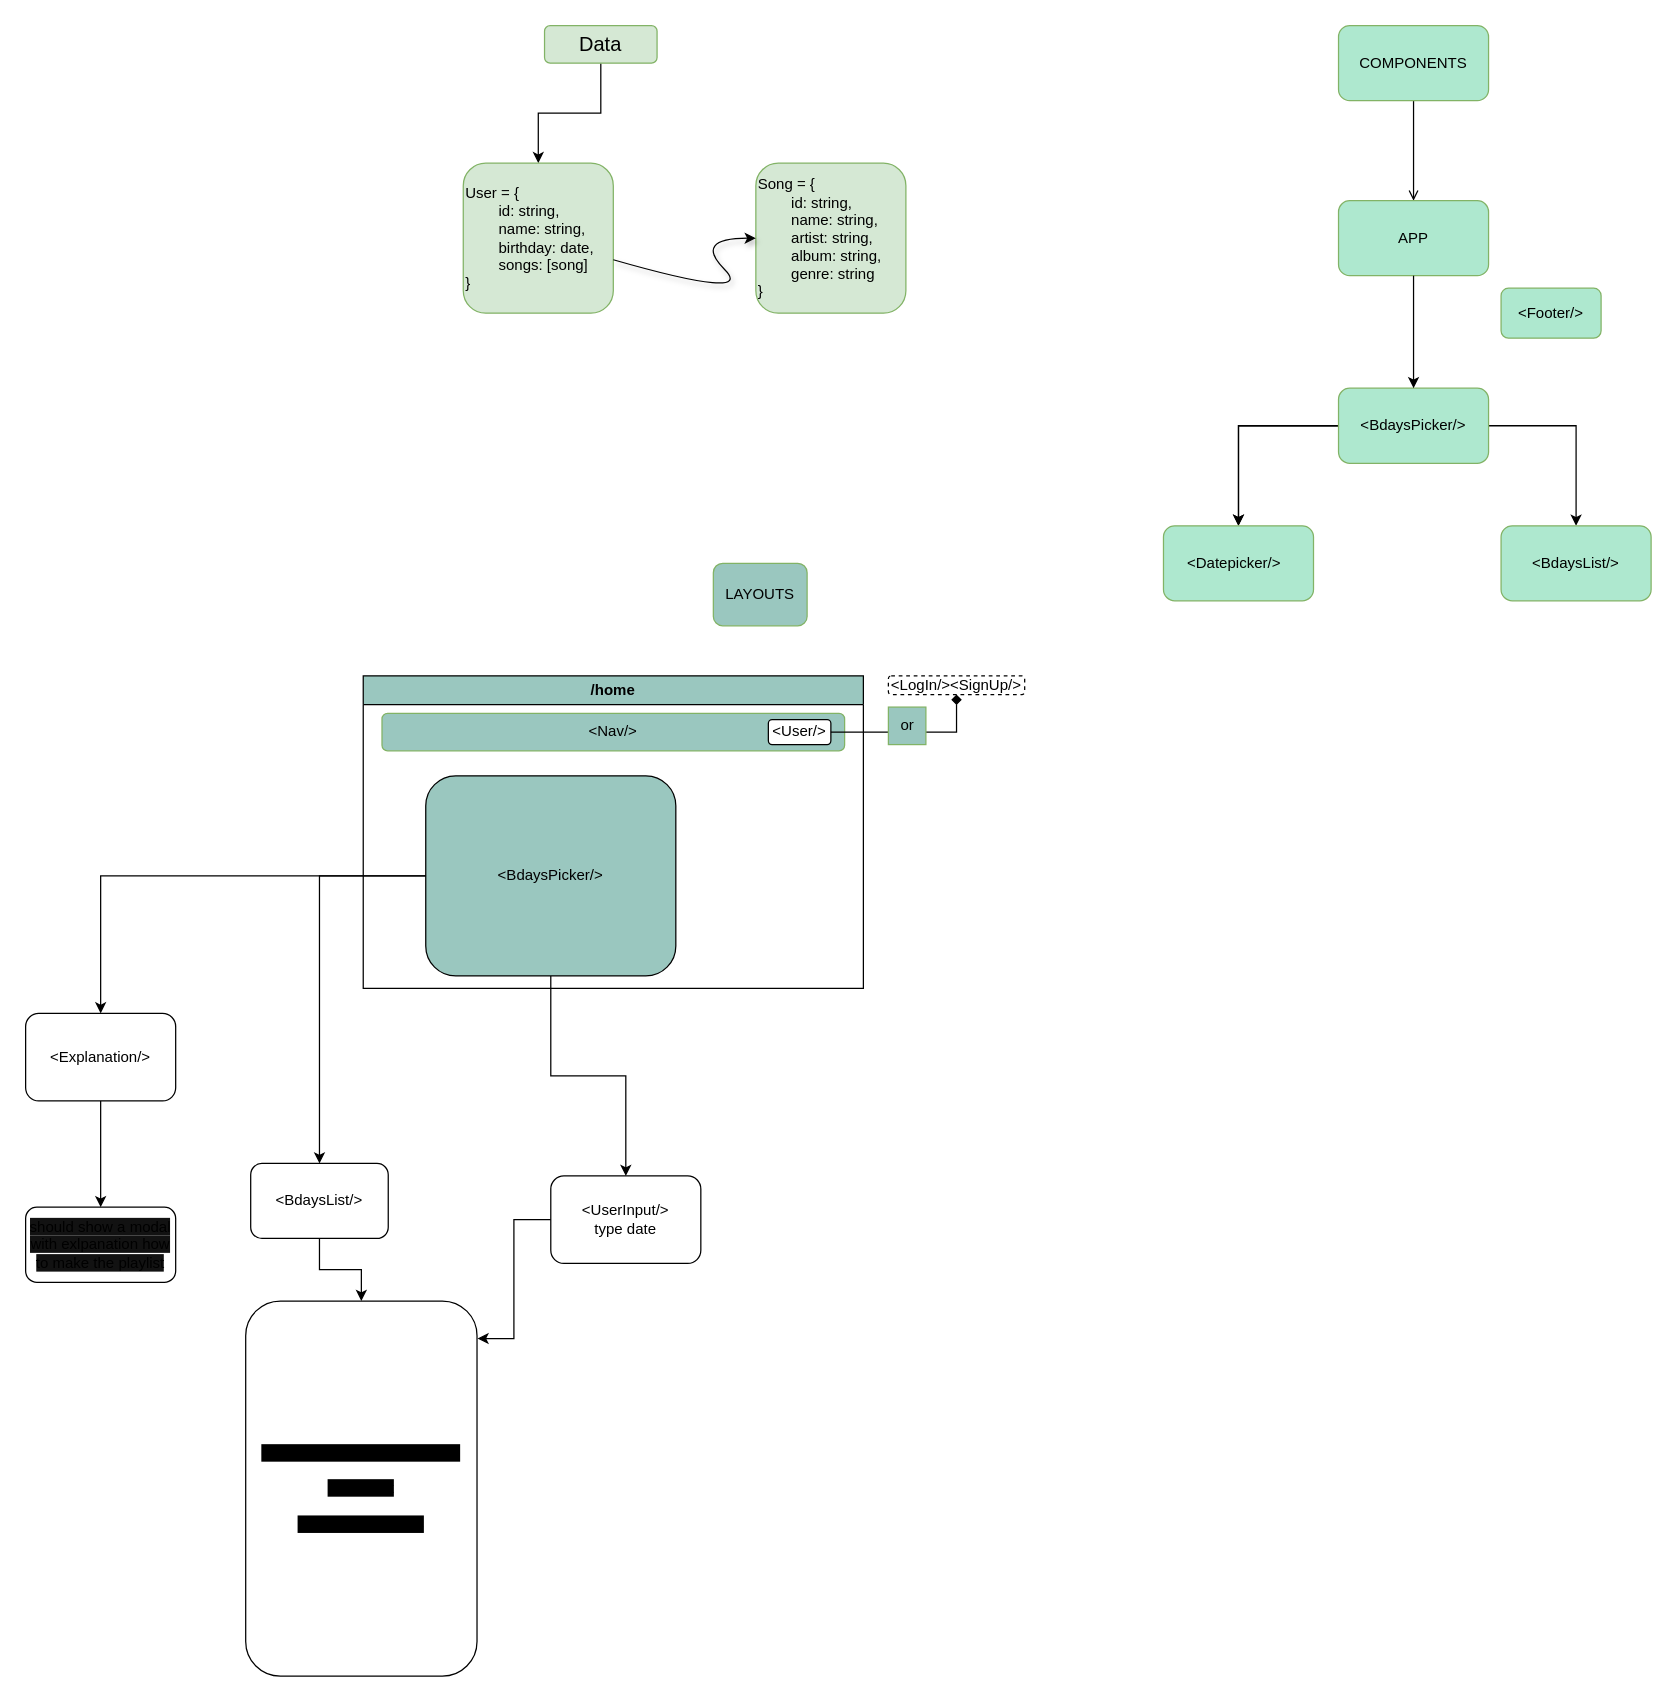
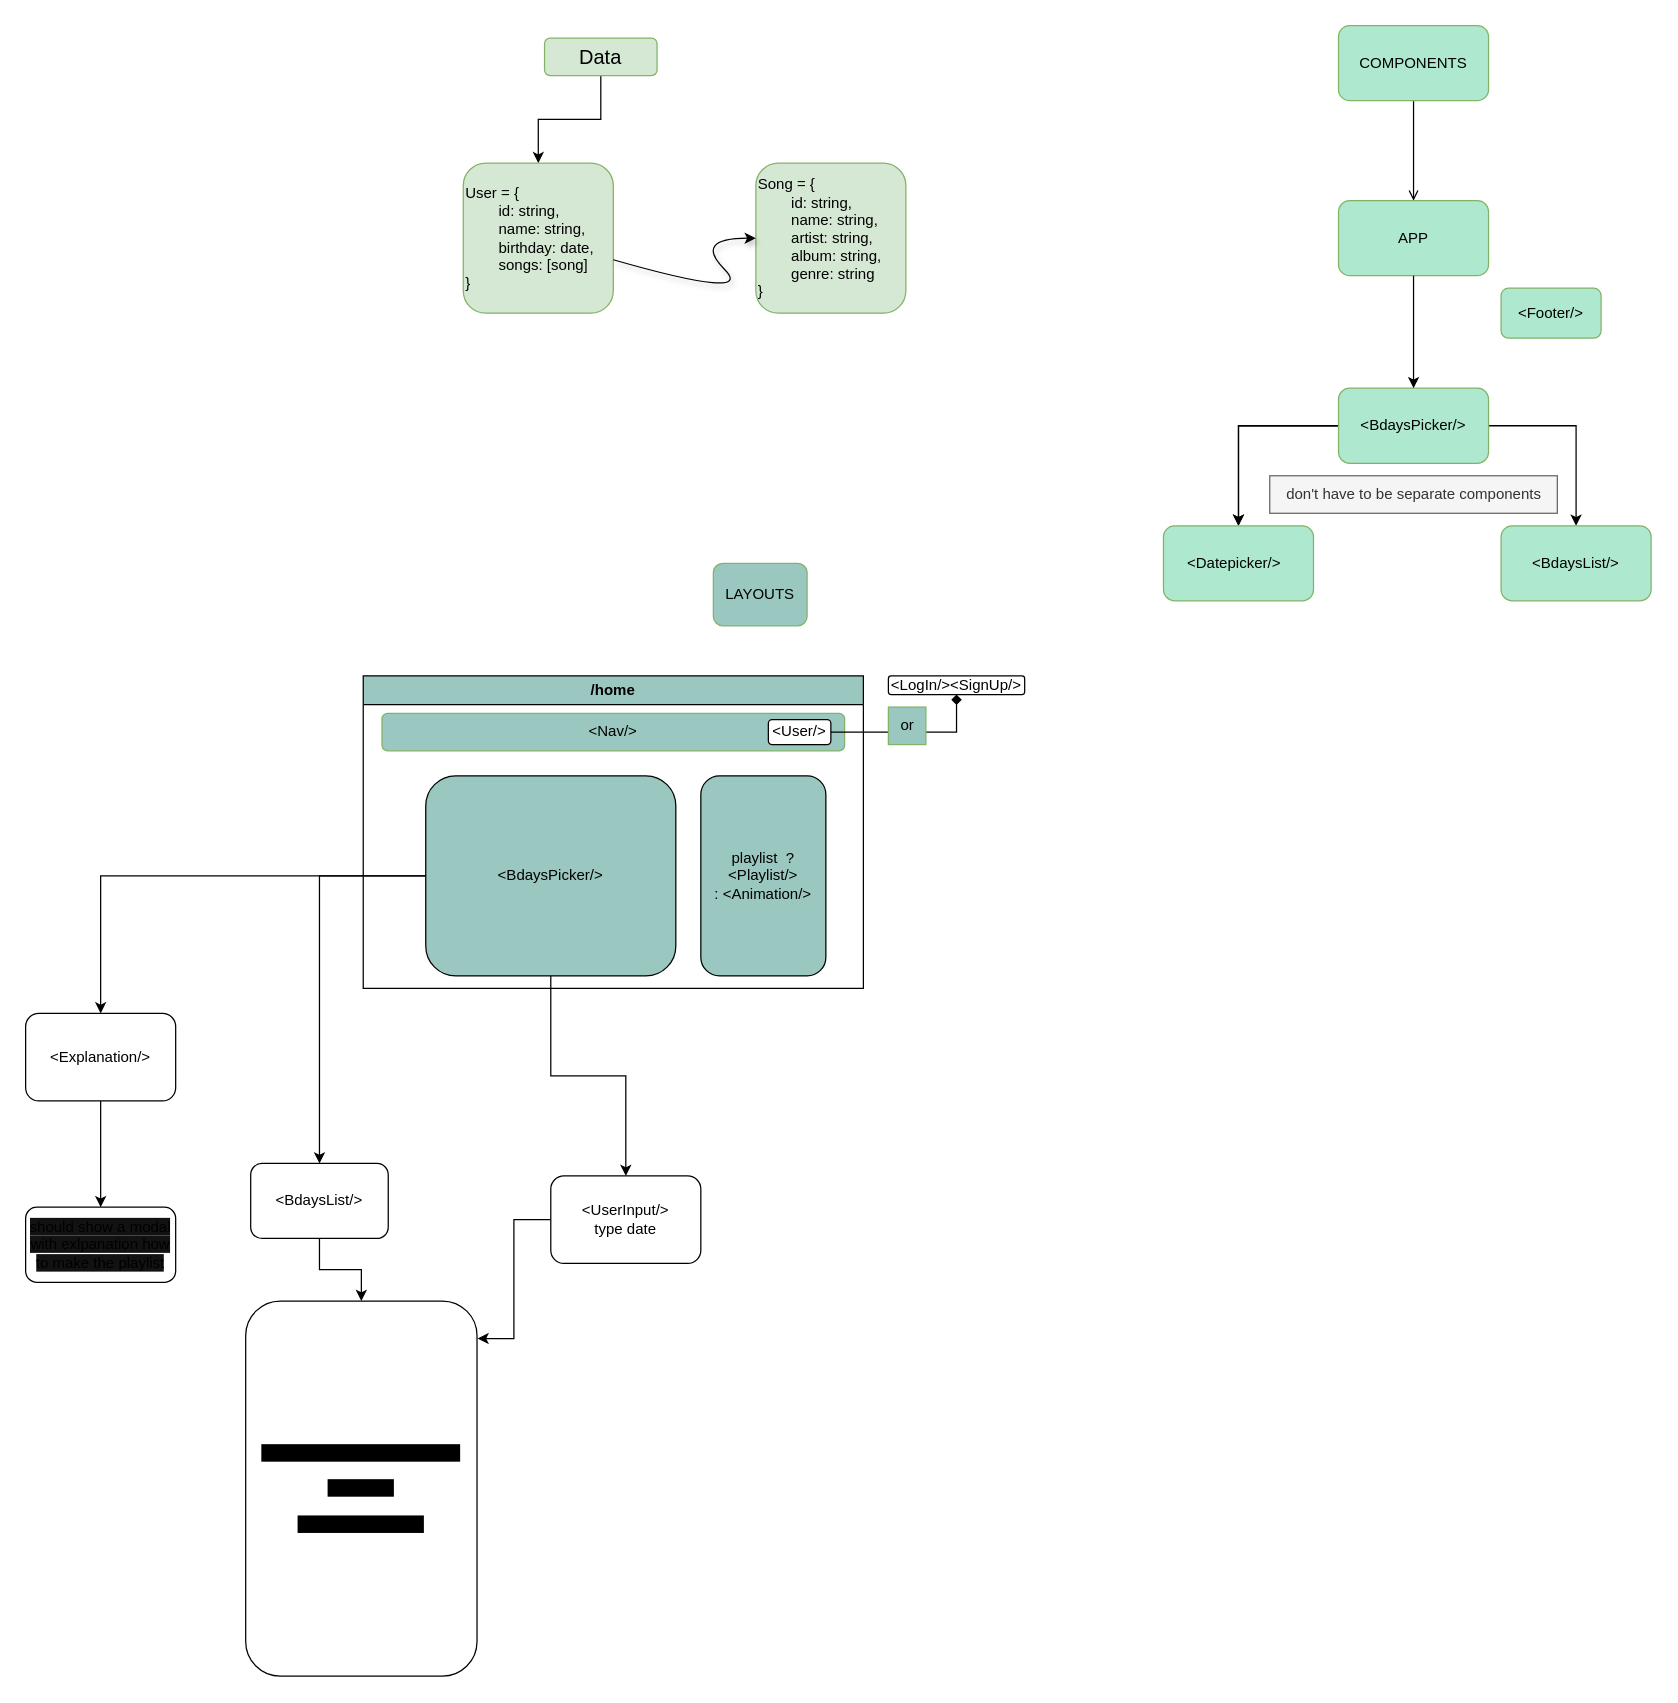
  <mxCell id="0" />
  <mxCell id="1" parent="0" />
  <mxCell id="2" value="" style="group" vertex="1" connectable="0" parent="1"><mxGeometry x="1070" y="20" width="120" height="200" as="geometry" /></mxCell>
  <mxCell id="3" value="" style="edgeStyle=orthogonalEdgeStyle;rounded=0;orthogonalLoop=1;jettySize=auto;html=1;endArrow=open;" edge="1" parent="2" source="4" target="5"><mxGeometry relative="1" as="geometry" /></mxCell>
  <mxCell id="4" value="COMPONENTS" style="rounded=1;whiteSpace=wrap;html=1;fillColor=#AEE8CF;strokeColor=#82b366;" vertex="1" parent="2"><mxGeometry width="120" height="60" as="geometry" /></mxCell>
  <mxCell id="5" value="APP" style="rounded=1;whiteSpace=wrap;html=1;fillColor=#AEE8CF;strokeColor=#82b366;" vertex="1" parent="2"><mxGeometry y="140" width="120" height="60" as="geometry" /></mxCell>
  <mxCell id="6" value="" style="group" vertex="1" connectable="0" parent="1"><mxGeometry x="370" y="20" width="354" height="230" as="geometry" /></mxCell>
  <mxCell id="7" value="" style="edgeStyle=orthogonalEdgeStyle;rounded=0;orthogonalLoop=1;jettySize=auto;html=1;" edge="1" parent="6" source="8" target="9"><mxGeometry relative="1" as="geometry" /></mxCell>
- <mxCell id="8" value="&lt;font style=&quot;font-size: 16px;&quot;&gt;Data&lt;/font&gt;" style="rounded=1;whiteSpace=wrap;html=1;fillColor=#d5e8d4;strokeColor=#82b366;" vertex="1" parent="6"><mxGeometry x="65" width="90" height="30" as="geometry" /></mxCell>
+ <mxCell id="8" value="&lt;font style=&quot;font-size: 16px;&quot;&gt;Data&lt;/font&gt;" style="rounded=1;whiteSpace=wrap;html=1;fillColor=#d5e8d4;strokeColor=#82b366;" vertex="1" parent="6"><mxGeometry x="65" y="10" width="90" height="30" as="geometry" /></mxCell>
  <mxCell id="9" value="User = {&lt;div&gt;&lt;span style=&quot;white-space: pre;&quot;&gt;&#09;&lt;/span&gt;id: string,&lt;/div&gt;&lt;div&gt;&lt;span style=&quot;white-space: pre;&quot;&gt;&#09;&lt;/span&gt;name: string,&lt;/div&gt;&lt;div&gt;&lt;span style=&quot;white-space: pre;&quot;&gt;&#09;&lt;/span&gt;birthday: date,&lt;/div&gt;&lt;div&gt;&lt;span style=&quot;white-space: pre;&quot;&gt;&#09;&lt;/span&gt;songs: [song]&lt;/div&gt;&lt;div&gt;}&lt;/div&gt;" style="whiteSpace=wrap;html=1;fillColor=#d5e8d4;strokeColor=#82b366;rounded=1;align=left;" vertex="1" parent="6"><mxGeometry y="110" width="120" height="120" as="geometry" /></mxCell>
  <mxCell id="10" value="Song = {&lt;div&gt;&lt;span style=&quot;white-space: pre;&quot;&gt;&#09;&lt;/span&gt;id: string,&lt;/div&gt;&lt;div&gt;&lt;span style=&quot;white-space: pre;&quot;&gt;&#09;&lt;/span&gt;name: string,&lt;/div&gt;&lt;div&gt;&lt;span style=&quot;white-space: pre;&quot;&gt;&#09;&lt;/span&gt;artist: string,&lt;/div&gt;&lt;div&gt;&lt;span style=&quot;white-space: pre;&quot;&gt;&#09;&lt;/span&gt;album: string,&lt;/div&gt;&lt;div&gt;&lt;span style=&quot;white-space: pre;&quot;&gt;&#09;&lt;/span&gt;genre: string&lt;/div&gt;&lt;div&gt;}&lt;/div&gt;" style="whiteSpace=wrap;html=1;fillColor=#d5e8d4;strokeColor=#82b366;rounded=1;align=left;" vertex="1" parent="6"><mxGeometry x="234" y="110" width="120" height="120" as="geometry" /></mxCell>
  <mxCell id="11" value="" style="curved=1;endArrow=classic;html=1;rounded=0;shadow=1;" edge="1" parent="6" source="9"><mxGeometry width="50" height="50" relative="1" as="geometry"><mxPoint x="170" y="210" as="sourcePoint" /><mxPoint x="234" y="170" as="targetPoint" /><Array as="points"><mxPoint x="234" y="220" /><mxPoint x="184" y="170" /></Array></mxGeometry></mxCell>
  <mxCell id="12" value="LAYOUTS" style="rounded=1;whiteSpace=wrap;html=1;fillColor=#9AC7BF;strokeColor=#82b366;" vertex="1" parent="1"><mxGeometry x="570" y="450" width="75" height="50" as="geometry" /></mxCell>
  <mxCell id="13" value="/home" style="swimlane;whiteSpace=wrap;html=1;fillColor=#9AC7BF;" vertex="1" parent="1"><mxGeometry x="290" y="540" width="400" height="250" as="geometry" /></mxCell>
  <mxCell id="14" value="&amp;lt;Nav/&amp;gt;" style="rounded=1;whiteSpace=wrap;html=1;fillColor=#9AC7BF;strokeColor=#82b366;" vertex="1" parent="13"><mxGeometry x="15" y="30" width="370" height="30" as="geometry" /></mxCell>
  <mxCell id="15" value="&amp;lt;User/&amp;gt;" style="rounded=1;whiteSpace=wrap;html=1;" vertex="1" parent="13"><mxGeometry x="324" y="35" width="50" height="20" as="geometry" /></mxCell>
  <mxCell id="16" value="&amp;lt;BdaysPicker/&amp;gt;" style="rounded=1;whiteSpace=wrap;html=1;fillColor=#9AC7BF;" vertex="1" parent="13"><mxGeometry x="50" y="80" width="200" height="160" as="geometry" /></mxCell>
- <mxCell id="18" value="&amp;lt;LogIn/&amp;gt;&amp;lt;SignUp/&amp;gt;" style="whiteSpace=wrap;html=1;rounded=1;dashed=1;" vertex="1" parent="1"><mxGeometry x="710" y="540" width="109" height="15" as="geometry" /></mxCell>
+ <mxCell id="17" value="&lt;div&gt;&lt;div&gt;playlist&amp;nbsp; ?&amp;lt;Playlist/&amp;gt; :&amp;nbsp;&lt;span style=&quot;background-color: transparent; color: light-dark(rgb(0, 0, 0), rgb(255, 255, 255));&quot;&gt;&amp;lt;Animation/&amp;gt;&lt;/span&gt;&lt;/div&gt;&lt;/div&gt;" style="rounded=1;whiteSpace=wrap;html=1;fillColor=#9AC7BF;" vertex="1" parent="13"><mxGeometry x="270" y="80" width="100" height="160" as="geometry" /></mxCell>
+ <mxCell id="18" value="&amp;lt;LogIn/&amp;gt;&amp;lt;SignUp/&amp;gt;" style="whiteSpace=wrap;html=1;rounded=1;" vertex="1" parent="1"><mxGeometry x="710" y="540" width="109" height="15" as="geometry" /></mxCell>
  <mxCell id="19" value="" style="edgeStyle=orthogonalEdgeStyle;rounded=0;orthogonalLoop=1;jettySize=auto;html=1;endArrow=diamond;" edge="1" parent="1" source="15" target="18"><mxGeometry relative="1" as="geometry" /></mxCell>
  <mxCell id="20" value="or" style="text;html=1;align=center;verticalAlign=middle;resizable=0;points=[];autosize=1;strokeColor=#82b366;fillColor=#9AC7BF;" vertex="1" parent="1"><mxGeometry x="710" y="565" width="30" height="30" as="geometry" /></mxCell>
  <mxCell id="21" value="" style="edgeStyle=orthogonalEdgeStyle;rounded=0;orthogonalLoop=1;jettySize=auto;html=1;" edge="1" parent="1" source="22" target="29"><mxGeometry relative="1" as="geometry" /></mxCell>
  <mxCell id="22" value="&lt;span style=&quot;background-color: light-dark(#ffffff, var(--ge-dark-color, #121212));&quot;&gt;&amp;lt;Explanation/&amp;gt;&lt;/span&gt;" style="rounded=1;whiteSpace=wrap;html=1;fillColor=#FFFFFF;" vertex="1" parent="1"><mxGeometry x="20" y="810" width="120" height="70" as="geometry" /></mxCell>
  <mxCell id="23" value="" style="edgeStyle=orthogonalEdgeStyle;rounded=0;orthogonalLoop=1;jettySize=auto;html=1;" edge="1" parent="1" source="16" target="22"><mxGeometry relative="1" as="geometry" /></mxCell>
  <mxCell id="24" value="&lt;span style=&quot;background-color: light-dark(#ffffff, var(--ge-dark-color, #121212));&quot;&gt;&amp;lt;UserInput/&amp;gt;&lt;/span&gt;&lt;div&gt;&lt;span style=&quot;background-color: light-dark(#ffffff, var(--ge-dark-color, #121212));&quot;&gt;type date&lt;/span&gt;&lt;/div&gt;" style="rounded=1;whiteSpace=wrap;html=1;fillColor=#FFFFFF;" vertex="1" parent="1"><mxGeometry x="440" y="940" width="120" height="70" as="geometry" /></mxCell>
  <mxCell id="25" style="edgeStyle=orthogonalEdgeStyle;rounded=0;orthogonalLoop=1;jettySize=auto;html=1;" edge="1" parent="1" source="16" target="24"><mxGeometry relative="1" as="geometry" /></mxCell>
  <mxCell id="26" value="" style="edgeStyle=orthogonalEdgeStyle;rounded=0;orthogonalLoop=1;jettySize=auto;html=1;" edge="1" parent="1" source="27" target="30"><mxGeometry relative="1" as="geometry" /></mxCell>
  <mxCell id="27" value="&lt;span style=&quot;background-color: light-dark(#ffffff, var(--ge-dark-color, #121212));&quot;&gt;&amp;lt;BdaysList/&amp;gt;&lt;/span&gt;" style="rounded=1;whiteSpace=wrap;html=1;fillColor=#FFFFFF;" vertex="1" parent="1"><mxGeometry x="200" y="930" width="110" height="60" as="geometry" /></mxCell>
  <mxCell id="28" value="" style="edgeStyle=orthogonalEdgeStyle;rounded=0;orthogonalLoop=1;jettySize=auto;html=1;" edge="1" parent="1" source="16" target="27"><mxGeometry relative="1" as="geometry" /></mxCell>
  <mxCell id="29" value="&lt;span style=&quot;background-color: rgb(18, 18, 18);&quot;&gt;should show a modal with exlpanation how to make the playlist&lt;/span&gt;" style="whiteSpace=wrap;html=1;fillColor=#FFFFFF;rounded=1;" vertex="1" parent="1"><mxGeometry x="20" y="965" width="120" height="60" as="geometry" /></mxCell>
  <mxCell id="30" value="&lt;span style=&quot;background-color: rgb(0, 0, 0);&quot;&gt;user ? username : input name&lt;/span&gt;&lt;div&gt;&lt;br&gt;&lt;/div&gt;&lt;div&gt;&lt;span style=&quot;background-color: rgb(0, 0, 0);&quot;&gt;date input&lt;/span&gt;&lt;/div&gt;&lt;div&gt;&lt;span style=&quot;background-color: rgb(0, 0, 0);&quot;&gt;&lt;br&gt;&lt;/span&gt;&lt;/div&gt;&lt;div&gt;&lt;span style=&quot;background-color: rgb(0, 0, 0);&quot;&gt;list of up to 5 dates&lt;/span&gt;&lt;/div&gt;" style="whiteSpace=wrap;html=1;fillColor=#FFFFFF;rounded=1;" vertex="1" parent="1"><mxGeometry x="196" y="1040" width="185" height="300" as="geometry" /></mxCell>
  <mxCell id="31" style="edgeStyle=orthogonalEdgeStyle;rounded=0;orthogonalLoop=1;jettySize=auto;html=1;entryX=1.002;entryY=0.1;entryDx=0;entryDy=0;entryPerimeter=0;" edge="1" parent="1" source="24" target="30"><mxGeometry relative="1" as="geometry" /></mxCell>
  <mxCell id="32" value="" style="edgeStyle=orthogonalEdgeStyle;rounded=0;orthogonalLoop=1;jettySize=auto;html=1;" edge="1" parent="1" source="35" target="38"><mxGeometry relative="1" as="geometry" /></mxCell>
  <mxCell id="33" value="" style="edgeStyle=orthogonalEdgeStyle;rounded=0;orthogonalLoop=1;jettySize=auto;html=1;" edge="1" parent="1" source="35" target="38"><mxGeometry relative="1" as="geometry" /></mxCell>
  <mxCell id="34" value="" style="edgeStyle=orthogonalEdgeStyle;rounded=0;orthogonalLoop=1;jettySize=auto;html=1;" edge="1" parent="1" source="35" target="39"><mxGeometry relative="1" as="geometry" /></mxCell>
  <mxCell id="35" value="&amp;lt;BdaysPicker/&amp;gt;" style="rounded=1;whiteSpace=wrap;html=1;fillColor=#AEE8CF;strokeColor=#82b366;" vertex="1" parent="1"><mxGeometry x="1070" y="310" width="120" height="60" as="geometry" /></mxCell>
  <mxCell id="36" value="" style="edgeStyle=orthogonalEdgeStyle;rounded=0;orthogonalLoop=1;jettySize=auto;html=1;" edge="1" parent="1" source="5" target="35"><mxGeometry relative="1" as="geometry" /></mxCell>
  <mxCell id="37" value="&amp;lt;Footer/&amp;gt;" style="rounded=1;whiteSpace=wrap;html=1;fillColor=#AEE8CF;strokeColor=#82b366;" vertex="1" parent="1"><mxGeometry x="1200" y="230" width="80" height="40" as="geometry" /></mxCell>
  <mxCell id="38" value="&amp;lt;Datepicker/&amp;gt;&amp;nbsp;&amp;nbsp;" style="rounded=1;whiteSpace=wrap;html=1;fillColor=#AEE8CF;strokeColor=#82b366;" vertex="1" parent="1"><mxGeometry x="930" y="420" width="120" height="60" as="geometry" /></mxCell>
  <mxCell id="39" value="&amp;lt;BdaysList/&amp;gt;" style="rounded=1;whiteSpace=wrap;html=1;fillColor=#AEE8CF;strokeColor=#82b366;" vertex="1" parent="1"><mxGeometry x="1200" y="420" width="120" height="60" as="geometry" /></mxCell>
+ <mxCell id="40" value="don't have to be separate components" style="text;html=1;align=center;verticalAlign=middle;resizable=0;points=[];autosize=1;strokeColor=#666666;fillColor=#f5f5f5;fontColor=#333333;" vertex="1" parent="1"><mxGeometry x="1015" y="380" width="230" height="30" as="geometry" /></mxCell>
